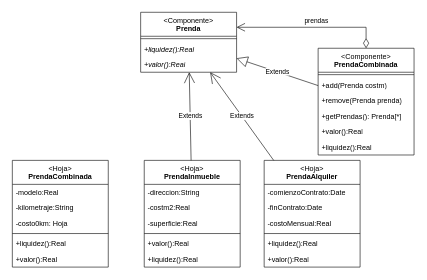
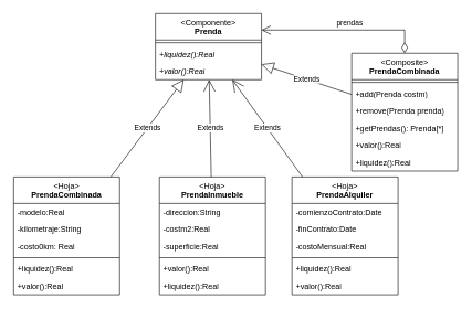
  <mxCell id="0" />
  <mxCell id="1" parent="0" />
  <mxCell id="2" value="&lt;span style=&quot;font-weight: 400;&quot;&gt;&amp;lt;Hoja&amp;gt;&lt;/span&gt;&lt;br&gt;PrendaAlquiler" style="swimlane;fontStyle=1;align=center;verticalAlign=top;childLayout=stackLayout;horizontal=1;startSize=40;horizontalStack=0;resizeParent=1;resizeParentMax=0;resizeLast=0;collapsible=1;marginBottom=0;whiteSpace=wrap;html=1;" vertex="1" parent="1"><mxGeometry x="440" y="267" width="160" height="178" as="geometry" /></mxCell>
  <mxCell id="3" value="-comienzoContrato:Date" style="text;strokeColor=none;fillColor=none;align=left;verticalAlign=top;spacingLeft=4;spacingRight=4;overflow=hidden;rotatable=0;points=[[0,0.5],[1,0.5]];portConstraint=eastwest;whiteSpace=wrap;html=1;fontStyle=0" vertex="1" parent="2"><mxGeometry y="40" width="160" height="26" as="geometry" /></mxCell>
  <mxCell id="4" value="-finContrato:Date" style="text;strokeColor=none;fillColor=none;align=left;verticalAlign=top;spacingLeft=4;spacingRight=4;overflow=hidden;rotatable=0;points=[[0,0.5],[1,0.5]];portConstraint=eastwest;whiteSpace=wrap;html=1;fontStyle=0" vertex="1" parent="2"><mxGeometry y="66" width="160" height="26" as="geometry" /></mxCell>
  <mxCell id="5" value="-costoMensual:Real" style="text;strokeColor=none;fillColor=none;align=left;verticalAlign=top;spacingLeft=4;spacingRight=4;overflow=hidden;rotatable=0;points=[[0,0.5],[1,0.5]];portConstraint=eastwest;whiteSpace=wrap;html=1;fontStyle=0" vertex="1" parent="2"><mxGeometry y="92" width="160" height="26" as="geometry" /></mxCell>
  <mxCell id="6" value="" style="line;strokeWidth=1;fillColor=none;align=left;verticalAlign=middle;spacingTop=-1;spacingLeft=3;spacingRight=3;rotatable=0;labelPosition=right;points=[];portConstraint=eastwest;strokeColor=inherit;" vertex="1" parent="2"><mxGeometry y="118" width="160" height="8" as="geometry" /></mxCell>
  <mxCell id="7" value="+liquidez():Real" style="text;strokeColor=none;fillColor=none;align=left;verticalAlign=top;spacingLeft=4;spacingRight=4;overflow=hidden;rotatable=0;points=[[0,0.5],[1,0.5]];portConstraint=eastwest;whiteSpace=wrap;html=1;fontStyle=0" vertex="1" parent="2"><mxGeometry y="126" width="160" height="26" as="geometry" /></mxCell>
  <mxCell id="8" value="+valor():Real" style="text;strokeColor=none;fillColor=none;align=left;verticalAlign=top;spacingLeft=4;spacingRight=4;overflow=hidden;rotatable=0;points=[[0,0.5],[1,0.5]];portConstraint=eastwest;whiteSpace=wrap;html=1;fontStyle=0" vertex="1" parent="2"><mxGeometry y="152" width="160" height="26" as="geometry" /></mxCell>
  <mxCell id="9" value="&lt;span style=&quot;font-weight: 400;&quot;&gt;&amp;lt;Hoja&amp;gt;&lt;/span&gt;&lt;br&gt;PrendaInmueble" style="swimlane;fontStyle=1;align=center;verticalAlign=top;childLayout=stackLayout;horizontal=1;startSize=40;horizontalStack=0;resizeParent=1;resizeParentMax=0;resizeLast=0;collapsible=1;marginBottom=0;whiteSpace=wrap;html=1;" vertex="1" parent="1"><mxGeometry x="240" y="267" width="160" height="178" as="geometry" /></mxCell>
  <mxCell id="10" value="-direccion:String" style="text;strokeColor=none;fillColor=none;align=left;verticalAlign=top;spacingLeft=4;spacingRight=4;overflow=hidden;rotatable=0;points=[[0,0.5],[1,0.5]];portConstraint=eastwest;whiteSpace=wrap;html=1;fontStyle=0" vertex="1" parent="9"><mxGeometry y="40" width="160" height="26" as="geometry" /></mxCell>
  <mxCell id="11" value="-costm2:Real" style="text;strokeColor=none;fillColor=none;align=left;verticalAlign=top;spacingLeft=4;spacingRight=4;overflow=hidden;rotatable=0;points=[[0,0.5],[1,0.5]];portConstraint=eastwest;whiteSpace=wrap;html=1;fontStyle=0" vertex="1" parent="9"><mxGeometry y="66" width="160" height="26" as="geometry" /></mxCell>
  <mxCell id="12" value="-superficie:Real" style="text;strokeColor=none;fillColor=none;align=left;verticalAlign=top;spacingLeft=4;spacingRight=4;overflow=hidden;rotatable=0;points=[[0,0.5],[1,0.5]];portConstraint=eastwest;whiteSpace=wrap;html=1;fontStyle=0" vertex="1" parent="9"><mxGeometry y="92" width="160" height="26" as="geometry" /></mxCell>
  <mxCell id="13" value="" style="line;strokeWidth=1;fillColor=none;align=left;verticalAlign=middle;spacingTop=-1;spacingLeft=3;spacingRight=3;rotatable=0;labelPosition=right;points=[];portConstraint=eastwest;strokeColor=inherit;" vertex="1" parent="9"><mxGeometry y="118" width="160" height="8" as="geometry" /></mxCell>
  <mxCell id="14" value="+valor():Real" style="text;strokeColor=none;fillColor=none;align=left;verticalAlign=top;spacingLeft=4;spacingRight=4;overflow=hidden;rotatable=0;points=[[0,0.5],[1,0.5]];portConstraint=eastwest;whiteSpace=wrap;html=1;fontStyle=0" vertex="1" parent="9"><mxGeometry y="126" width="160" height="26" as="geometry" /></mxCell>
  <mxCell id="15" value="+liquidez():Real" style="text;strokeColor=none;fillColor=none;align=left;verticalAlign=top;spacingLeft=4;spacingRight=4;overflow=hidden;rotatable=0;points=[[0,0.5],[1,0.5]];portConstraint=eastwest;whiteSpace=wrap;html=1;fontStyle=0" vertex="1" parent="9"><mxGeometry y="152" width="160" height="26" as="geometry" /></mxCell>
  <mxCell id="16" value="&lt;span style=&quot;font-weight: 400;&quot;&gt;&amp;lt;Hoja&amp;gt;&lt;/span&gt;&lt;br&gt;PrendaCombinada" style="swimlane;fontStyle=1;align=center;verticalAlign=top;childLayout=stackLayout;horizontal=1;startSize=40;horizontalStack=0;resizeParent=1;resizeParentMax=0;resizeLast=0;collapsible=1;marginBottom=0;whiteSpace=wrap;html=1;" vertex="1" parent="1"><mxGeometry x="20" y="267" width="160" height="178" as="geometry" /></mxCell>
  <mxCell id="17" value="-modelo:Real" style="text;strokeColor=none;fillColor=none;align=left;verticalAlign=top;spacingLeft=4;spacingRight=4;overflow=hidden;rotatable=0;points=[[0,0.5],[1,0.5]];portConstraint=eastwest;whiteSpace=wrap;html=1;fontStyle=0" vertex="1" parent="16"><mxGeometry y="40" width="160" height="26" as="geometry" /></mxCell>
  <mxCell id="18" value="-kilometraje:String" style="text;strokeColor=none;fillColor=none;align=left;verticalAlign=top;spacingLeft=4;spacingRight=4;overflow=hidden;rotatable=0;points=[[0,0.5],[1,0.5]];portConstraint=eastwest;whiteSpace=wrap;html=1;fontStyle=0" vertex="1" parent="16"><mxGeometry y="66" width="160" height="26" as="geometry" /></mxCell>
- <mxCell id="19" value="-costo0km: Hoja" style="text;strokeColor=none;fillColor=none;align=left;verticalAlign=top;spacingLeft=4;spacingRight=4;overflow=hidden;rotatable=0;points=[[0,0.5],[1,0.5]];portConstraint=eastwest;whiteSpace=wrap;html=1;fontStyle=0" vertex="1" parent="16"><mxGeometry y="92" width="160" height="26" as="geometry" /></mxCell>
+ <mxCell id="19" value="-costo0km: Real" style="text;strokeColor=none;fillColor=none;align=left;verticalAlign=top;spacingLeft=4;spacingRight=4;overflow=hidden;rotatable=0;points=[[0,0.5],[1,0.5]];portConstraint=eastwest;whiteSpace=wrap;html=1;fontStyle=0" vertex="1" parent="16"><mxGeometry y="92" width="160" height="26" as="geometry" /></mxCell>
  <mxCell id="20" value="" style="line;strokeWidth=1;fillColor=none;align=left;verticalAlign=middle;spacingTop=-1;spacingLeft=3;spacingRight=3;rotatable=0;labelPosition=right;points=[];portConstraint=eastwest;strokeColor=inherit;" vertex="1" parent="16"><mxGeometry y="118" width="160" height="8" as="geometry" /></mxCell>
  <mxCell id="21" value="+liquidez():Real" style="text;strokeColor=none;fillColor=none;align=left;verticalAlign=top;spacingLeft=4;spacingRight=4;overflow=hidden;rotatable=0;points=[[0,0.5],[1,0.5]];portConstraint=eastwest;whiteSpace=wrap;html=1;fontStyle=0" vertex="1" parent="16"><mxGeometry y="126" width="160" height="26" as="geometry" /></mxCell>
  <mxCell id="22" value="+valor():Real" style="text;strokeColor=none;fillColor=none;align=left;verticalAlign=top;spacingLeft=4;spacingRight=4;overflow=hidden;rotatable=0;points=[[0,0.5],[1,0.5]];portConstraint=eastwest;whiteSpace=wrap;html=1;fontStyle=0" vertex="1" parent="16"><mxGeometry y="152" width="160" height="26" as="geometry" /></mxCell>
- <mxCell id="23" value="&lt;span style=&quot;font-weight: normal;&quot;&gt;&amp;lt;Componente&amp;gt;&lt;/span&gt;&lt;br&gt;PrendaCombinada" style="swimlane;fontStyle=1;align=center;verticalAlign=top;childLayout=stackLayout;horizontal=1;startSize=40;horizontalStack=0;resizeParent=1;resizeParentMax=0;resizeLast=0;collapsible=1;marginBottom=0;whiteSpace=wrap;html=1;" vertex="1" parent="1"><mxGeometry x="530" y="80" width="160" height="178" as="geometry" /></mxCell>
+ <mxCell id="23" value="&lt;span style=&quot;font-weight: normal;&quot;&gt;&amp;lt;Composite&amp;gt;&lt;/span&gt;&lt;br&gt;PrendaCombinada" style="swimlane;fontStyle=1;align=center;verticalAlign=top;childLayout=stackLayout;horizontal=1;startSize=40;horizontalStack=0;resizeParent=1;resizeParentMax=0;resizeLast=0;collapsible=1;marginBottom=0;whiteSpace=wrap;html=1;" vertex="1" parent="1"><mxGeometry x="530" y="80" width="160" height="178" as="geometry" /></mxCell>
  <mxCell id="24" value="" style="line;strokeWidth=1;fillColor=none;align=left;verticalAlign=middle;spacingTop=-1;spacingLeft=3;spacingRight=3;rotatable=0;labelPosition=right;points=[];portConstraint=eastwest;strokeColor=inherit;" vertex="1" parent="23"><mxGeometry y="40" width="160" height="8" as="geometry" /></mxCell>
  <mxCell id="25" value="+add(Prenda costm)" style="text;strokeColor=none;fillColor=none;align=left;verticalAlign=top;spacingLeft=4;spacingRight=4;overflow=hidden;rotatable=0;points=[[0,0.5],[1,0.5]];portConstraint=eastwest;whiteSpace=wrap;html=1;fontStyle=0" vertex="1" parent="23"><mxGeometry y="48" width="160" height="26" as="geometry" /></mxCell>
  <mxCell id="26" value="+remove(Prenda prenda)" style="text;strokeColor=none;fillColor=none;align=left;verticalAlign=top;spacingLeft=4;spacingRight=4;overflow=hidden;rotatable=0;points=[[0,0.5],[1,0.5]];portConstraint=eastwest;whiteSpace=wrap;html=1;fontStyle=0" vertex="1" parent="23"><mxGeometry y="74" width="160" height="26" as="geometry" /></mxCell>
  <mxCell id="27" value="+getPrendas(): Prenda[*]" style="text;strokeColor=none;fillColor=none;align=left;verticalAlign=top;spacingLeft=4;spacingRight=4;overflow=hidden;rotatable=0;points=[[0,0.5],[1,0.5]];portConstraint=eastwest;whiteSpace=wrap;html=1;fontStyle=0" vertex="1" parent="23"><mxGeometry y="100" width="160" height="26" as="geometry" /></mxCell>
  <mxCell id="28" value="+valor():Real" style="text;strokeColor=none;fillColor=none;align=left;verticalAlign=top;spacingLeft=4;spacingRight=4;overflow=hidden;rotatable=0;points=[[0,0.5],[1,0.5]];portConstraint=eastwest;whiteSpace=wrap;html=1;fontStyle=0" vertex="1" parent="23"><mxGeometry y="126" width="160" height="26" as="geometry" /></mxCell>
  <mxCell id="29" value="+liquidez():Real" style="text;strokeColor=none;fillColor=none;align=left;verticalAlign=top;spacingLeft=4;spacingRight=4;overflow=hidden;rotatable=0;points=[[0,0.5],[1,0.5]];portConstraint=eastwest;whiteSpace=wrap;html=1;fontStyle=0" vertex="1" parent="23"><mxGeometry y="152" width="160" height="26" as="geometry" /></mxCell>
  <mxCell id="30" value="&lt;span style=&quot;font-weight: normal;&quot;&gt;&amp;lt;Componente&amp;gt;&lt;/span&gt;&lt;br&gt;Prenda" style="swimlane;fontStyle=1;align=center;verticalAlign=top;childLayout=stackLayout;horizontal=1;startSize=40;horizontalStack=0;resizeParent=1;resizeParentMax=0;resizeLast=0;collapsible=1;marginBottom=0;whiteSpace=wrap;html=1;" vertex="1" parent="1"><mxGeometry x="234" y="20" width="160" height="100" as="geometry" /></mxCell>
  <mxCell id="31" value="" style="line;strokeWidth=1;fillColor=none;align=left;verticalAlign=middle;spacingTop=-1;spacingLeft=3;spacingRight=3;rotatable=0;labelPosition=right;points=[];portConstraint=eastwest;strokeColor=inherit;" vertex="1" parent="30"><mxGeometry y="40" width="160" height="8" as="geometry" /></mxCell>
  <mxCell id="32" value="+liquidez():Real" style="text;strokeColor=none;fillColor=none;align=left;verticalAlign=top;spacingLeft=4;spacingRight=4;overflow=hidden;rotatable=0;points=[[0,0.5],[1,0.5]];portConstraint=eastwest;whiteSpace=wrap;html=1;fontStyle=2" vertex="1" parent="30"><mxGeometry y="48" width="160" height="26" as="geometry" /></mxCell>
  <mxCell id="33" value="+valor():Real" style="text;strokeColor=none;fillColor=none;align=left;verticalAlign=top;spacingLeft=4;spacingRight=4;overflow=hidden;rotatable=0;points=[[0,0.5],[1,0.5]];portConstraint=eastwest;whiteSpace=wrap;html=1;fontStyle=2" vertex="1" parent="30"><mxGeometry y="74" width="160" height="26" as="geometry" /></mxCell>
+ <mxCell id="34" value="Extends" style="endArrow=block;endSize=16;endFill=0;html=1;rounded=0;" edge="1" parent="1" source="16" target="30"><mxGeometry width="160" relative="1" as="geometry"><mxPoint x="230" y="140" as="sourcePoint" /><mxPoint x="390" y="140" as="targetPoint" /></mxGeometry></mxCell>
  <mxCell id="35" value="Extends" style="endArrow=open;endSize=16;endFill=0;html=1;rounded=0;" edge="1" parent="1" source="2" target="30"><mxGeometry width="160" relative="1" as="geometry"><mxPoint x="172" y="200" as="sourcePoint" /><mxPoint x="272" y="116" as="targetPoint" /></mxGeometry></mxCell>
  <mxCell id="36" value="Extends" style="endArrow=open;endSize=16;endFill=0;html=1;rounded=0;" edge="1" parent="1" source="9" target="30"><mxGeometry width="160" relative="1" as="geometry"><mxPoint x="324" y="200" as="sourcePoint" /><mxPoint x="324" y="116" as="targetPoint" /></mxGeometry></mxCell>
  <mxCell id="37" value="Extends" style="endArrow=block;endSize=16;endFill=0;html=1;rounded=0;" edge="1" parent="1" source="23" target="30"><mxGeometry width="160" relative="1" as="geometry"><mxPoint x="470" y="200" as="sourcePoint" /><mxPoint x="374" y="116" as="targetPoint" /></mxGeometry></mxCell>
  <mxCell id="38" value="" style="endArrow=open;html=1;endSize=12;startArrow=diamondThin;startSize=14;startFill=0;align=left;verticalAlign=bottom;rounded=0;entryX=1;entryY=0.25;entryDx=0;entryDy=0;edgeStyle=orthogonalEdgeStyle;exitX=0.5;exitY=0;exitDx=0;exitDy=0;" edge="1" parent="1" source="23" target="30"><mxGeometry x="-0.448" y="9" relative="1" as="geometry"><mxPoint x="230" y="140" as="sourcePoint" /><mxPoint x="390" y="140" as="targetPoint" /><mxPoint as="offset" /></mxGeometry></mxCell>
  <mxCell id="39" value="prendas" style="edgeLabel;html=1;align=center;verticalAlign=middle;resizable=0;points=[];" vertex="1" connectable="0" parent="38"><mxGeometry x="-0.466" y="13" relative="1" as="geometry"><mxPoint x="-52" y="-24" as="offset" /></mxGeometry></mxCell>
